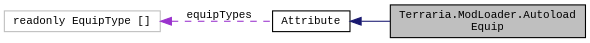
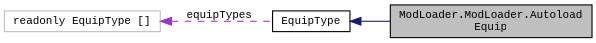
  digraph {
    fontname="Liberation Mono"
    rankdir=LR
    node [color=black fillcolor=white fontname="Liberation Mono" fontsize=10 shape=record style=filled]
    edge [dir=back fontname="Liberation Mono" fontsize=10 labelfontname=Helvetica labelfontsize=10]
-   n1 [fillcolor=grey75 fontcolor=black height=0.2 label="Terraria.ModLoader.Autoload\lEquip" width=0.4]
-   n2 [height=0.2 label=Attribute width=0.4]
+   n1 [fillcolor=grey75 fontcolor=black height=0.2 label="ModLoader.ModLoader.Autoload\lEquip" width=0.4]
+   n2 [height=0.2 label=EquipType width=0.4]
    n3 [color=grey75 height=0.2 label="readonly EquipType []" width=0.4]
    n2 -> n1 [color=midnightblue style=solid]
    n3 -> n2 [color=darkorchid3 label=" equipTypes" style=dashed]
  }
